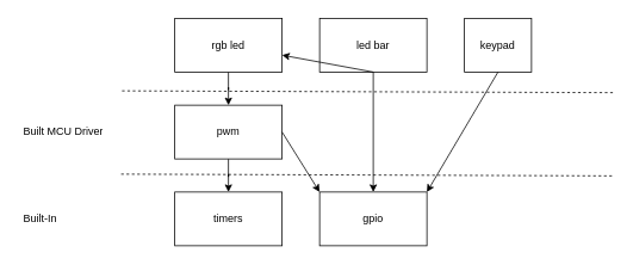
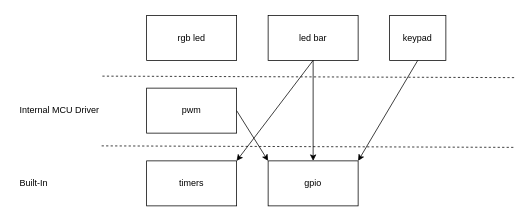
  <mxCell id="0" />
  <mxCell id="1" parent="0" />
- <mxCell id="2" value="" style="edgeStyle=orthogonalEdgeStyle;rounded=0;orthogonalLoop=1;jettySize=auto;html=1;" edge="1" parent="1" source="3" target="7"><mxGeometry relative="1" as="geometry" /></mxCell>
  <mxCell id="3" value="rgb led" style="rounded=0;whiteSpace=wrap;html=1;" vertex="1" parent="1"><mxGeometry x="195" y="20" width="120" height="60" as="geometry" /></mxCell>
  <mxCell id="4" value="led bar" style="rounded=0;whiteSpace=wrap;html=1;" vertex="1" parent="1"><mxGeometry x="357" y="20" width="120" height="60" as="geometry" /></mxCell>
  <mxCell id="5" value="keypad" style="rounded=0;whiteSpace=wrap;html=1;" vertex="1" parent="1"><mxGeometry x="519" y="20" width="75" height="60" as="geometry" /></mxCell>
- <mxCell id="6" value="" style="edgeStyle=orthogonalEdgeStyle;rounded=0;orthogonalLoop=1;jettySize=auto;html=1;" edge="1" parent="1" source="7" target="8"><mxGeometry relative="1" as="geometry" /></mxCell>
  <mxCell id="7" value="pwm" style="rounded=0;whiteSpace=wrap;html=1;" vertex="1" parent="1"><mxGeometry x="195" y="117" width="120" height="60" as="geometry" /></mxCell>
  <mxCell id="8" value="timers" style="rounded=0;whiteSpace=wrap;html=1;" vertex="1" parent="1"><mxGeometry x="195" y="214" width="120" height="60" as="geometry" /></mxCell>
  <mxCell id="9" value="gpio" style="rounded=0;whiteSpace=wrap;html=1;" vertex="1" parent="1"><mxGeometry x="357" y="214" width="120" height="60" as="geometry" /></mxCell>
  <mxCell id="10" value="" style="endArrow=classic;html=1;rounded=0;exitX=1;exitY=0.5;exitDx=0;exitDy=0;entryX=0;entryY=0;entryDx=0;entryDy=0;" edge="1" parent="1" source="7" target="9"><mxGeometry width="50" height="50" relative="1" as="geometry"><mxPoint x="292" y="288" as="sourcePoint" /><mxPoint x="342" y="238" as="targetPoint" /></mxGeometry></mxCell>
  <mxCell id="11" value="" style="endArrow=classic;html=1;rounded=0;exitX=0.5;exitY=1;exitDx=0;exitDy=0;entryX=0.5;entryY=0;entryDx=0;entryDy=0;" edge="1" parent="1" source="4" target="9"><mxGeometry width="50" height="50" relative="1" as="geometry"><mxPoint x="398" y="159" as="sourcePoint" /><mxPoint x="448" y="109" as="targetPoint" /></mxGeometry></mxCell>
  <mxCell id="12" value="" style="endArrow=classic;html=1;rounded=0;exitX=0.5;exitY=1;exitDx=0;exitDy=0;entryX=1;entryY=0;entryDx=0;entryDy=0;" edge="1" parent="1" source="5" target="9"><mxGeometry width="50" height="50" relative="1" as="geometry"><mxPoint x="427" y="90" as="sourcePoint" /><mxPoint x="427" y="224" as="targetPoint" /></mxGeometry></mxCell>
- <mxCell id="13" value="" style="endArrow=classic;html=1;rounded=0;exitX=0.5;exitY=1;exitDx=0;exitDy=0;" edge="1" parent="1" source="4" target="3"><mxGeometry width="50" height="50" relative="1" as="geometry"><mxPoint x="589" y="90" as="sourcePoint" /><mxPoint x="487" y="224" as="targetPoint" /></mxGeometry></mxCell>
+ <mxCell id="13" value="" style="endArrow=classic;html=1;rounded=0;exitX=0.5;exitY=1;exitDx=0;exitDy=0;entryX=1;entryY=0;entryDx=0;entryDy=0;" edge="1" parent="1" source="4" target="8"><mxGeometry width="50" height="50" relative="1" as="geometry"><mxPoint x="589" y="90" as="sourcePoint" /><mxPoint x="487" y="224" as="targetPoint" /></mxGeometry></mxCell>
  <mxCell id="14" value="" style="endArrow=none;dashed=1;html=1;rounded=0;" edge="1" parent="1"><mxGeometry width="50" height="50" relative="1" as="geometry"><mxPoint x="136" y="101" as="sourcePoint" /><mxPoint x="686" y="103" as="targetPoint" /></mxGeometry></mxCell>
  <mxCell id="15" value="" style="endArrow=none;dashed=1;html=1;rounded=0;" edge="1" parent="1"><mxGeometry width="50" height="50" relative="1" as="geometry"><mxPoint x="135" y="194" as="sourcePoint" /><mxPoint x="685" y="196" as="targetPoint" /></mxGeometry></mxCell>
- <mxCell id="16" value="Built MCU Driver" style="text;strokeColor=none;fillColor=none;align=left;verticalAlign=middle;spacingLeft=4;spacingRight=4;overflow=hidden;points=[[0,0.5],[1,0.5]];portConstraint=eastwest;rotatable=0;whiteSpace=wrap;html=1;" vertex="1" parent="1"><mxGeometry x="20" y="132" width="125" height="30" as="geometry" /></mxCell>
+ <mxCell id="16" value="Internal MCU Driver" style="text;strokeColor=none;fillColor=none;align=left;verticalAlign=middle;spacingLeft=4;spacingRight=4;overflow=hidden;points=[[0,0.5],[1,0.5]];portConstraint=eastwest;rotatable=0;whiteSpace=wrap;html=1;" vertex="1" parent="1"><mxGeometry x="20" y="132" width="125" height="30" as="geometry" /></mxCell>
  <mxCell id="17" value="Built-In" style="text;strokeColor=none;fillColor=none;align=left;verticalAlign=middle;spacingLeft=4;spacingRight=4;overflow=hidden;points=[[0,0.5],[1,0.5]];portConstraint=eastwest;rotatable=0;whiteSpace=wrap;html=1;" vertex="1" parent="1"><mxGeometry x="20" y="229" width="107" height="30" as="geometry" /></mxCell>
